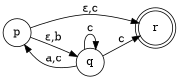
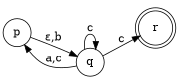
  digraph {
    rankdir=LR
    node [shape=circle]
    r [shape=doublecircle]
    p
    q
-   p -> r [label="ε,c"]
    p -> q [label="ε,b"]
    q -> r [label=c]
    q -> p [label="a,c"]
    q -> q [label=c]
  }
